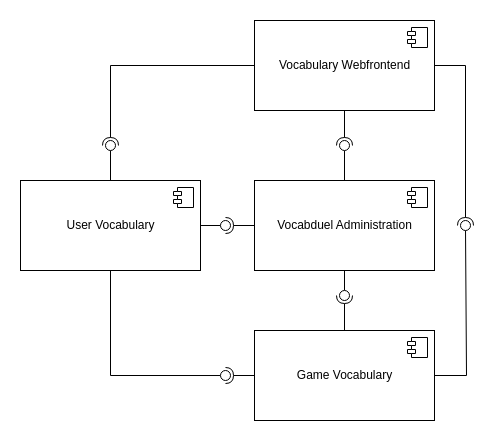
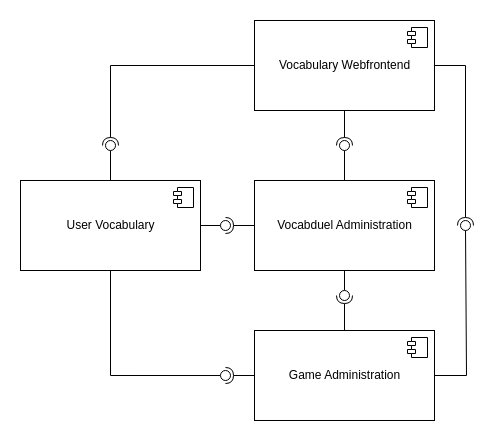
  <mxCell id="0" />
  <mxCell id="1" parent="0" />
  <mxCell id="2" value="User Vocabulary" style="html=1;dropTarget=0;" parent="1" vertex="1"><mxGeometry x="20" y="180" width="180" height="90" as="geometry" /></mxCell>
  <mxCell id="3" value="" style="shape=module;jettyWidth=8;jettyHeight=4;" parent="2" vertex="1"><mxGeometry x="1" width="20" height="20" relative="1" as="geometry"><mxPoint x="-27" y="7" as="offset" /></mxGeometry></mxCell>
  <mxCell id="4" value="Vocabduel Administration" style="html=1;dropTarget=0;" parent="1" vertex="1"><mxGeometry x="254" y="180" width="180" height="90" as="geometry" /></mxCell>
  <mxCell id="5" value="" style="shape=module;jettyWidth=8;jettyHeight=4;" parent="4" vertex="1"><mxGeometry x="1" width="20" height="20" relative="1" as="geometry"><mxPoint x="-27" y="7" as="offset" /></mxGeometry></mxCell>
- <mxCell id="6" value="Game Vocabulary" style="html=1;dropTarget=0;" parent="1" vertex="1"><mxGeometry x="254" y="330" width="180" height="90" as="geometry" /></mxCell>
+ <mxCell id="6" value="Game Administration" style="html=1;dropTarget=0;" parent="1" vertex="1"><mxGeometry x="254" y="330" width="180" height="90" as="geometry" /></mxCell>
  <mxCell id="7" value="" style="shape=module;jettyWidth=8;jettyHeight=4;" parent="6" vertex="1"><mxGeometry x="1" width="20" height="20" relative="1" as="geometry"><mxPoint x="-27" y="7" as="offset" /></mxGeometry></mxCell>
  <mxCell id="8" value="Vocabulary Webfrontend" style="html=1;dropTarget=0;" parent="1" vertex="1"><mxGeometry x="254" y="20" width="180" height="90" as="geometry" /></mxCell>
  <mxCell id="9" value="" style="shape=module;jettyWidth=8;jettyHeight=4;" parent="8" vertex="1"><mxGeometry x="1" width="20" height="20" relative="1" as="geometry"><mxPoint x="-27" y="7" as="offset" /></mxGeometry></mxCell>
  <mxCell id="10" value="" style="rounded=0;orthogonalLoop=1;jettySize=auto;html=1;endArrow=none;endFill=0;exitX=0.5;exitY=0;exitDx=0;exitDy=0;" parent="1" source="2" target="12" edge="1"><mxGeometry relative="1" as="geometry"><mxPoint x="-180" y="30" as="sourcePoint" /></mxGeometry></mxCell>
  <mxCell id="11" value="" style="rounded=0;orthogonalLoop=1;jettySize=auto;html=1;endArrow=halfCircle;endFill=0;entryX=0.5;entryY=0.5;entryDx=0;entryDy=0;endSize=6;strokeWidth=1;exitX=0;exitY=0.5;exitDx=0;exitDy=0;" parent="1" source="8" target="12" edge="1"><mxGeometry relative="1" as="geometry"><mxPoint x="-140" y="30" as="sourcePoint" /><Array as="points"><mxPoint x="110" y="65" /></Array></mxGeometry></mxCell>
  <mxCell id="12" value="" style="ellipse;whiteSpace=wrap;html=1;fontFamily=Helvetica;fontSize=12;fontColor=#000000;align=center;strokeColor=#000000;fillColor=#ffffff;points=[];aspect=fixed;resizable=0;" parent="1" vertex="1"><mxGeometry x="105" y="140" width="10" height="10" as="geometry" /></mxCell>
  <mxCell id="13" value="" style="rounded=0;orthogonalLoop=1;jettySize=auto;html=1;endArrow=none;endFill=0;exitX=1;exitY=0.5;exitDx=0;exitDy=0;" parent="1" source="6" target="15" edge="1"><mxGeometry relative="1" as="geometry"><mxPoint x="140" y="85" as="sourcePoint" /><Array as="points"><mxPoint x="466" y="375" /></Array></mxGeometry></mxCell>
  <mxCell id="14" value="" style="rounded=0;orthogonalLoop=1;jettySize=auto;html=1;endArrow=halfCircle;endFill=0;entryX=0.5;entryY=0.5;entryDx=0;entryDy=0;endSize=6;strokeWidth=1;exitX=1;exitY=0.5;exitDx=0;exitDy=0;" parent="1" source="8" target="15" edge="1"><mxGeometry relative="1" as="geometry"><mxPoint x="180" y="85" as="sourcePoint" /><Array as="points"><mxPoint x="465" y="65" /></Array></mxGeometry></mxCell>
  <mxCell id="15" value="" style="ellipse;whiteSpace=wrap;html=1;fontFamily=Helvetica;fontSize=12;fontColor=#000000;align=center;strokeColor=#000000;fillColor=#ffffff;points=[];aspect=fixed;resizable=0;" parent="1" vertex="1"><mxGeometry x="460" y="220" width="10" height="10" as="geometry" /></mxCell>
  <mxCell id="16" value="" style="rounded=0;orthogonalLoop=1;jettySize=auto;html=1;endArrow=none;endFill=0;exitX=0.5;exitY=1;exitDx=0;exitDy=0;" parent="1" source="4" target="18" edge="1"><mxGeometry relative="1" as="geometry"><mxPoint x="154" y="260" as="sourcePoint" /><Array as="points" /></mxGeometry></mxCell>
  <mxCell id="17" value="" style="rounded=0;orthogonalLoop=1;jettySize=auto;html=1;endArrow=halfCircle;endFill=0;entryX=0.5;entryY=0.5;entryDx=0;entryDy=0;endSize=6;strokeWidth=1;exitX=0.5;exitY=0;exitDx=0;exitDy=0;" parent="1" source="6" target="18" edge="1"><mxGeometry relative="1" as="geometry"><mxPoint x="110" y="265" as="sourcePoint" /><Array as="points" /></mxGeometry></mxCell>
  <mxCell id="18" value="" style="ellipse;whiteSpace=wrap;html=1;fontFamily=Helvetica;fontSize=12;fontColor=#000000;align=center;strokeColor=#000000;fillColor=#ffffff;points=[];aspect=fixed;resizable=0;" parent="1" vertex="1"><mxGeometry x="339" y="290" width="10" height="10" as="geometry" /></mxCell>
  <mxCell id="19" value="" style="rounded=0;orthogonalLoop=1;jettySize=auto;html=1;endArrow=none;endFill=0;exitX=0.5;exitY=1;exitDx=0;exitDy=0;entryX=-0.001;entryY=0.502;entryDx=0;entryDy=0;entryPerimeter=0;" parent="1" source="2" target="21" edge="1"><mxGeometry relative="1" as="geometry"><mxPoint x="145" y="115" as="sourcePoint" /><mxPoint x="150" y="480" as="targetPoint" /><Array as="points"><mxPoint x="110" y="375" /></Array></mxGeometry></mxCell>
  <mxCell id="20" value="" style="rounded=0;orthogonalLoop=1;jettySize=auto;html=1;endArrow=halfCircle;endFill=0;entryX=0.5;entryY=0.5;entryDx=0;entryDy=0;endSize=6;strokeWidth=1;exitX=0;exitY=0.5;exitDx=0;exitDy=0;" parent="1" source="6" target="21" edge="1"><mxGeometry relative="1" as="geometry"><mxPoint x="185" y="115" as="sourcePoint" /><Array as="points" /></mxGeometry></mxCell>
  <mxCell id="21" value="" style="ellipse;whiteSpace=wrap;html=1;fontFamily=Helvetica;fontSize=12;fontColor=#000000;align=center;strokeColor=#000000;fillColor=#ffffff;points=[];aspect=fixed;resizable=0;" parent="1" vertex="1"><mxGeometry x="220" y="370" width="10" height="10" as="geometry" /></mxCell>
  <mxCell id="22" value="" style="rounded=0;orthogonalLoop=1;jettySize=auto;html=1;endArrow=none;endFill=0;exitX=1;exitY=0.5;exitDx=0;exitDy=0;" parent="1" target="24" edge="1" source="2"><mxGeometry relative="1" as="geometry"><mxPoint x="50" y="225" as="sourcePoint" /></mxGeometry></mxCell>
  <mxCell id="23" value="" style="rounded=0;orthogonalLoop=1;jettySize=auto;html=1;endArrow=halfCircle;endFill=0;entryX=0.5;entryY=0.5;entryDx=0;entryDy=0;endSize=6;strokeWidth=1;exitX=0;exitY=0.5;exitDx=0;exitDy=0;" parent="1" source="4" target="24" edge="1"><mxGeometry relative="1" as="geometry"><mxPoint x="-20" y="265" as="sourcePoint" /><Array as="points" /></mxGeometry></mxCell>
  <mxCell id="24" value="" style="ellipse;whiteSpace=wrap;html=1;fontFamily=Helvetica;fontSize=12;fontColor=#000000;align=center;strokeColor=#000000;fillColor=#ffffff;points=[];aspect=fixed;resizable=0;" parent="1" vertex="1"><mxGeometry x="220" y="220" width="10" height="10" as="geometry" /></mxCell>
  <mxCell id="25" value="" style="rounded=0;orthogonalLoop=1;jettySize=auto;html=1;endArrow=none;endFill=0;exitX=0.5;exitY=0;exitDx=0;exitDy=0;" parent="1" source="4" target="27" edge="1"><mxGeometry relative="1" as="geometry"><mxPoint x="240" y="105" as="sourcePoint" /></mxGeometry></mxCell>
  <mxCell id="26" value="" style="rounded=0;orthogonalLoop=1;jettySize=auto;html=1;endArrow=halfCircle;endFill=0;entryX=0.5;entryY=0.5;entryDx=0;entryDy=0;endSize=6;strokeWidth=1;exitX=0.5;exitY=1;exitDx=0;exitDy=0;" parent="1" source="8" target="27" edge="1"><mxGeometry relative="1" as="geometry"><mxPoint x="280" y="105" as="sourcePoint" /><Array as="points" /></mxGeometry></mxCell>
  <mxCell id="27" value="" style="ellipse;whiteSpace=wrap;html=1;fontFamily=Helvetica;fontSize=12;fontColor=#000000;align=center;strokeColor=#000000;fillColor=#ffffff;points=[];aspect=fixed;resizable=0;" parent="1" vertex="1"><mxGeometry x="339" y="140" width="10" height="10" as="geometry" /></mxCell>
